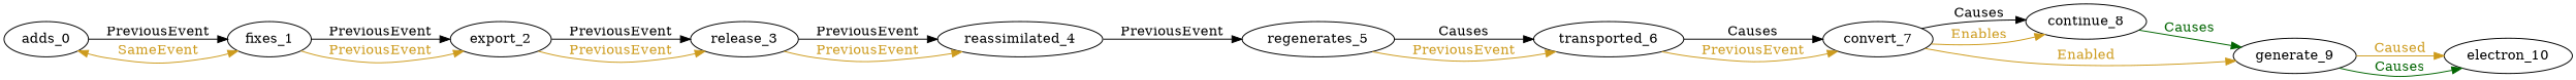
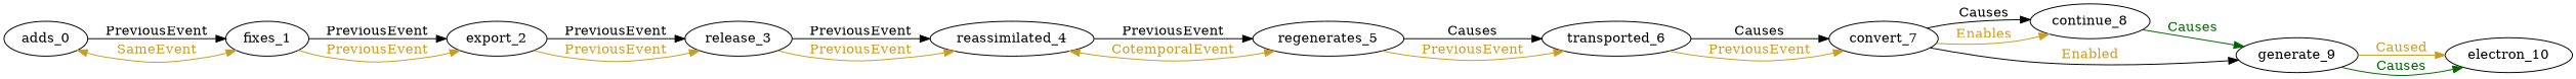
  digraph {
    rankdir=LR
    edge [color=goldenrod3 fontcolor=goldenrod3]
    n1 [label=adds_0]
    n2 [label=fixes_1]
    n3 [label=export_2]
    n4 [label=release_3]
    n5 [label=reassimilated_4]
    n6 [label=regenerates_5]
    n7 [label=transported_6]
    n8 [label=convert_7]
    n9 [label=continue_8]
    n10 [label=generate_9]
    n11 [label=electron_10]
    n1 -> n2 [color=Black fontcolor=black label=PreviousEvent]
    n1 -> n2 [dir=both label=SameEvent]
    n2 -> n3 [color=Black fontcolor=black label=PreviousEvent]
    n2 -> n3 [label=PreviousEvent]
    n3 -> n4 [color=Black fontcolor=black label=PreviousEvent]
    n3 -> n4 [label=PreviousEvent]
    n4 -> n5 [color=Black fontcolor=black label=PreviousEvent]
    n4 -> n5 [label=PreviousEvent]
    n5 -> n6 [color=Black fontcolor=black label=PreviousEvent]
+   n5 -> n6 [dir=both label=CotemporalEvent]
    n6 -> n7 [color=Black fontcolor=black label=Causes]
    n6 -> n7 [label=PreviousEvent]
    n7 -> n8 [color=Black fontcolor=black label=Causes]
    n7 -> n8 [label=PreviousEvent]
    n8 -> n9 [color=Black fontcolor=black label=Causes]
    n8 -> n9 [label=Enables]
-   n8 -> n10 [label=Enabled]
+   n8 -> n10 [color=Black label=Enabled]
    n9 -> n10 [color=darkgreen fontcolor=darkgreen label=Causes]
    n10 -> n11 [label=Caused]
    n10 -> n11 [color=darkgreen fontcolor=darkgreen label=Causes]
  }
